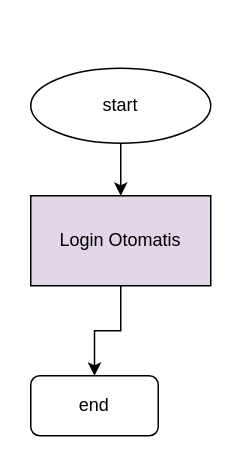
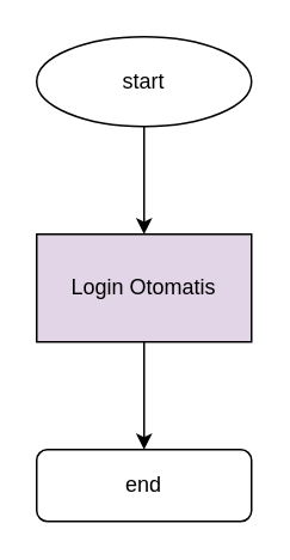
  <mxCell id="0" />
  <mxCell id="1" parent="0" />
  <mxCell id="2" style="edgeStyle=orthogonalEdgeStyle;rounded=0;orthogonalLoop=1;jettySize=auto;html=1;entryX=0.5;entryY=0;entryDx=0;entryDy=0;" edge="1" parent="1" source="3" target="5"><mxGeometry relative="1" as="geometry"><mxPoint x="80" y="70" as="targetPoint" /></mxGeometry></mxCell>
- <mxCell id="3" value="start" style="ellipse;whiteSpace=wrap;html=1;" vertex="1" parent="1"><mxGeometry x="20" y="45" width="120" height="50" as="geometry" /></mxCell>
+ <mxCell id="3" value="start" style="ellipse;whiteSpace=wrap;html=1;" vertex="1" parent="1"><mxGeometry x="20" y="20" width="120" height="50" as="geometry" /></mxCell>
  <mxCell id="4" style="edgeStyle=orthogonalEdgeStyle;rounded=0;orthogonalLoop=1;jettySize=auto;html=1;entryX=0.5;entryY=0;entryDx=0;entryDy=0;" edge="1" parent="1" source="5" target="6"><mxGeometry relative="1" as="geometry" /></mxCell>
  <mxCell id="5" value="Login Otomatis" style="rounded=0;whiteSpace=wrap;html=1;fillColor=#e1d5e7;" vertex="1" parent="1"><mxGeometry x="20" y="130" width="120" height="60" as="geometry" /></mxCell>
- <mxCell id="6" value="end" style="rounded=1;whiteSpace=wrap;html=1;" vertex="1" parent="1"><mxGeometry x="20" y="250" width="85" height="40" as="geometry" /></mxCell>
+ <mxCell id="6" value="end" style="rounded=1;whiteSpace=wrap;html=1;" vertex="1" parent="1"><mxGeometry x="20" y="250" width="120" height="40" as="geometry" /></mxCell>
